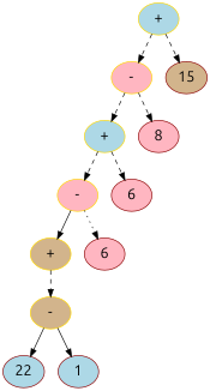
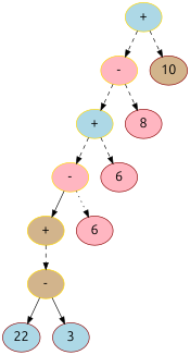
  digraph {
    fontname=Ubuntu
    node [color="#FFD700" fillcolor=lightpink fontname=Ubuntu fontsize=20 shape=ellipse style=filled]
    edge [color="#000000" fontname=Ubuntu fontsize=20 style=dashed]
    n1 [fillcolor=lightblue label="+"]
    n2 [label="-"]
-   n3 [color="#8B0000" fillcolor=tan label=15]
+   n3 [color="#8B0000" fillcolor=tan label=10]
    n4 [fillcolor=lightblue label="+"]
    n5 [color="#8B0000" label=8]
    n6 [label="-"]
    n7 [color="#8B0000" label=6]
    n8 [fillcolor=tan label="+"]
    n9 [color="#8B0000" label=6]
    n10 [fillcolor=tan label="-"]
    n11 [color="#8B0000" fillcolor=lightblue label=22]
-   n12 [color="#8B0000" fillcolor=lightblue label=1]
+   n12 [color="#8B0000" fillcolor=lightblue label=3]
    n1 -> n2
    n1 -> n3
    n2 -> n4
    n2 -> n5
    n4 -> n6
    n4 -> n7
    n6 -> n8 [style=solid]
    n6 -> n9 [style=dotted]
    n8 -> n10
    n10 -> n11 [style=solid]
    n10 -> n12 [style=solid]
  }
